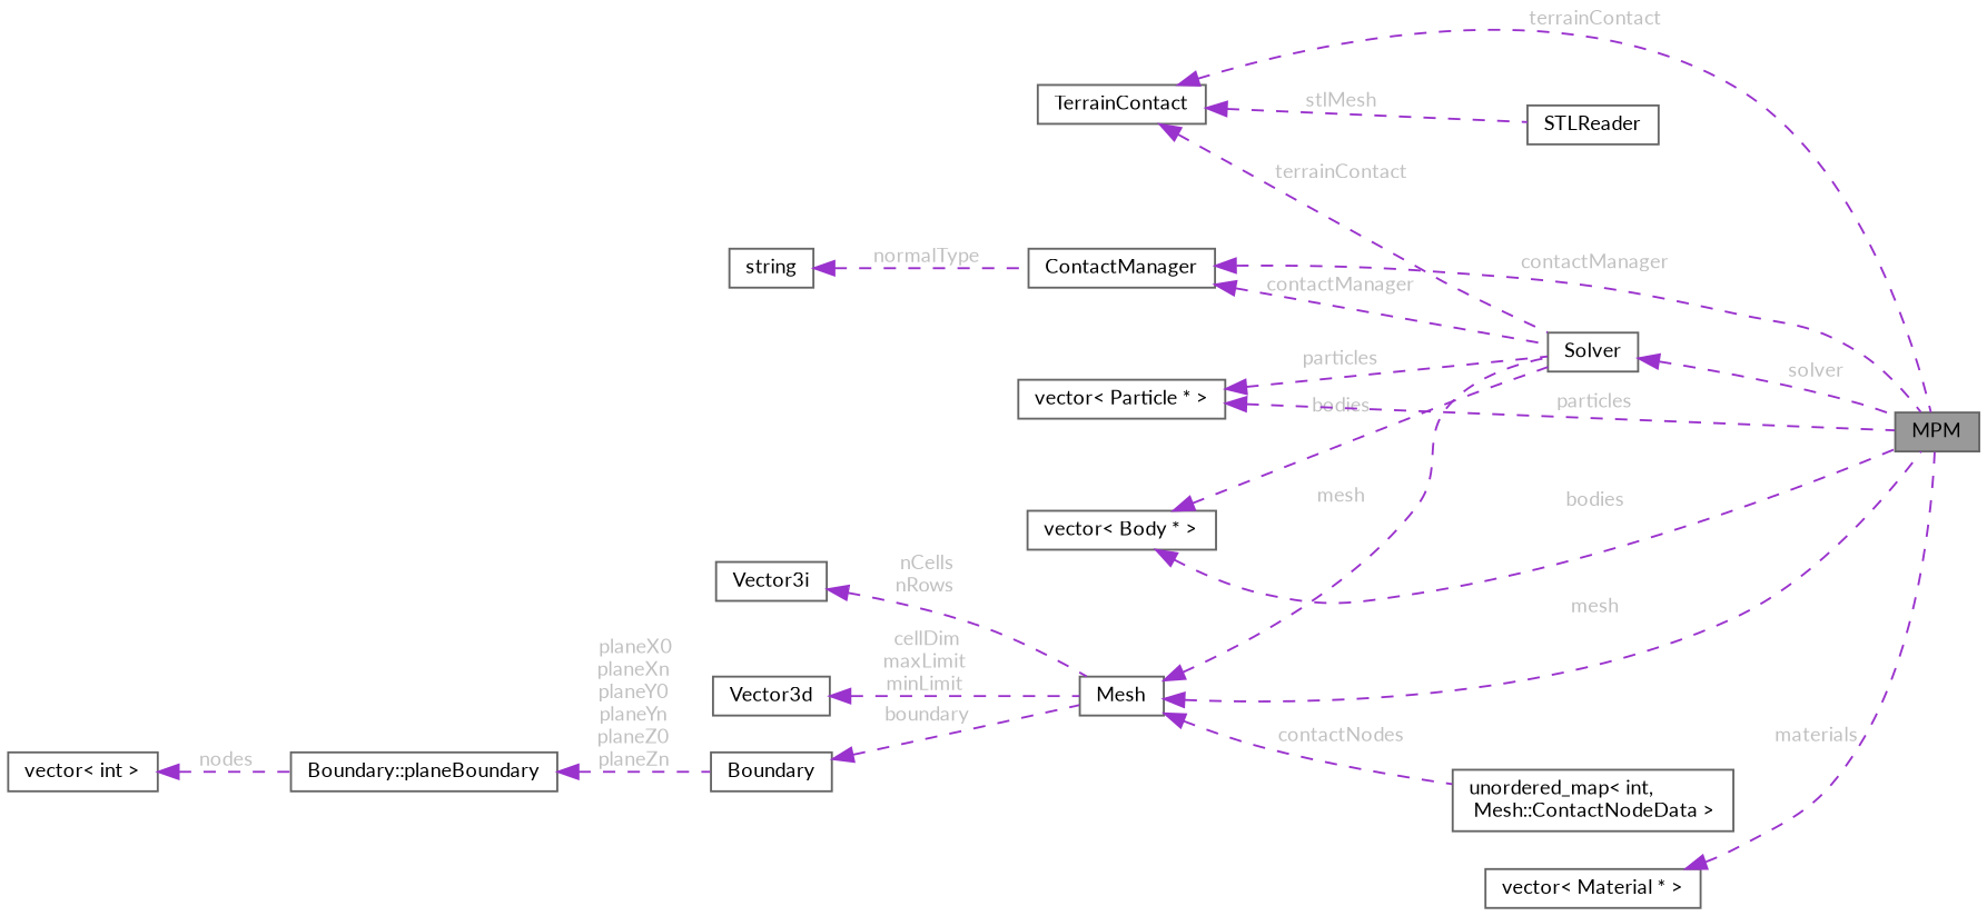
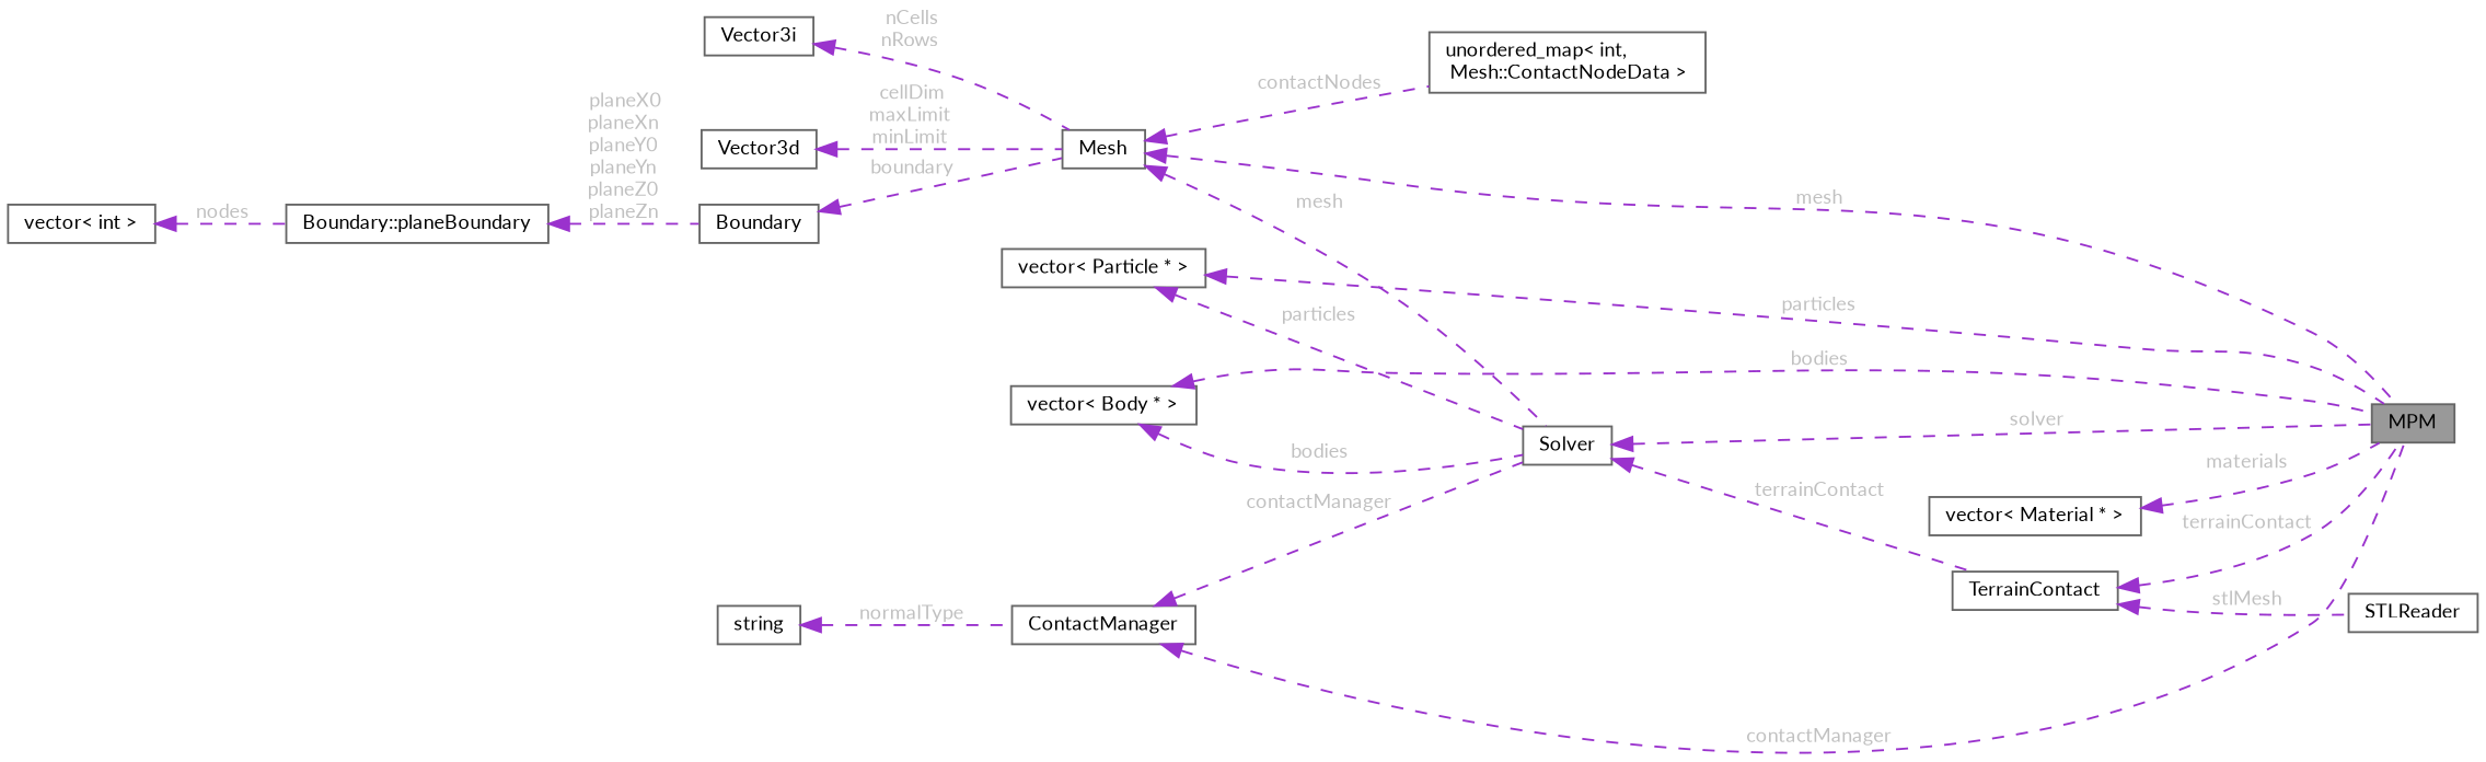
  digraph {
    fontname=Lato
    rankdir=LR
    node [color=gray40 fillcolor=white fontname=Lato fontsize=10 shape=box style=filled]
    edge [color=darkorchid3 dir=back fontcolor=grey fontname=Lato fontsize=10 labelfontname=Helvetica labelfontsize=10 style=dashed]
    n1 [fillcolor=grey60 fontcolor=black height=0.2 label=MPM width=0.4]
    n2 [height=0.2 label=Mesh width=0.4]
    n3 [height=0.2 label=Solver width=0.4]
    n4 [height=0.2 label="unordered_map\< int,\l Mesh::ContactNodeData \>" width=0.4]
    n5 [height=0.2 label=Vector3i width=0.4]
    n6 [height=0.2 label=Vector3d width=0.4]
    n7 [height=0.2 label=Boundary width=0.4]
    n8 [height=0.2 label="Boundary::planeBoundary" width=0.4]
    n9 [height=0.2 label="vector\< int \>" width=0.4]
    n10 [height=0.2 label=TerrainContact width=0.4]
    n11 [height=0.2 label=STLReader width=0.4]
    n12 [height=0.2 label=ContactManager width=0.4]
    n13 [height=0.2 label=string width=0.4]
    n14 [height=0.2 label="vector\< Body * \>" width=0.4]
    n15 [height=0.2 label="vector\< Particle * \>" width=0.4]
    n16 [height=0.2 label="vector\< Material * \>" width=0.4]
    n2 -> n1 [label=" mesh"]
    n2 -> n3 [label=" mesh"]
    n2 -> n4 [label=" contactNodes"]
    n3 -> n1 [label=" solver"]
    n5 -> n2 [label=" nCells\nnRows"]
    n6 -> n2 [label=" cellDim\nmaxLimit\nminLimit"]
    n7 -> n2 [label=" boundary"]
    n8 -> n7 [label=" planeX0\nplaneXn\nplaneY0\nplaneYn\nplaneZ0\nplaneZn"]
    n9 -> n8 [label=" nodes"]
    n10 -> n1 [label=" terrainContact"]
-   n10 -> n3 [label=" terrainContact"]
+   n3 -> n10 [label=" terrainContact"]
    n10 -> n11 [label=" stlMesh"]
    n12 -> n1 [label=" contactManager"]
    n12 -> n3 [label=" contactManager"]
    n13 -> n12 [label=" normalType"]
    n14 -> n1 [label=" bodies"]
    n14 -> n3 [label=" bodies"]
    n15 -> n1 [label=" particles"]
    n15 -> n3 [label=" particles"]
    n16 -> n1 [label=" materials"]
  }
